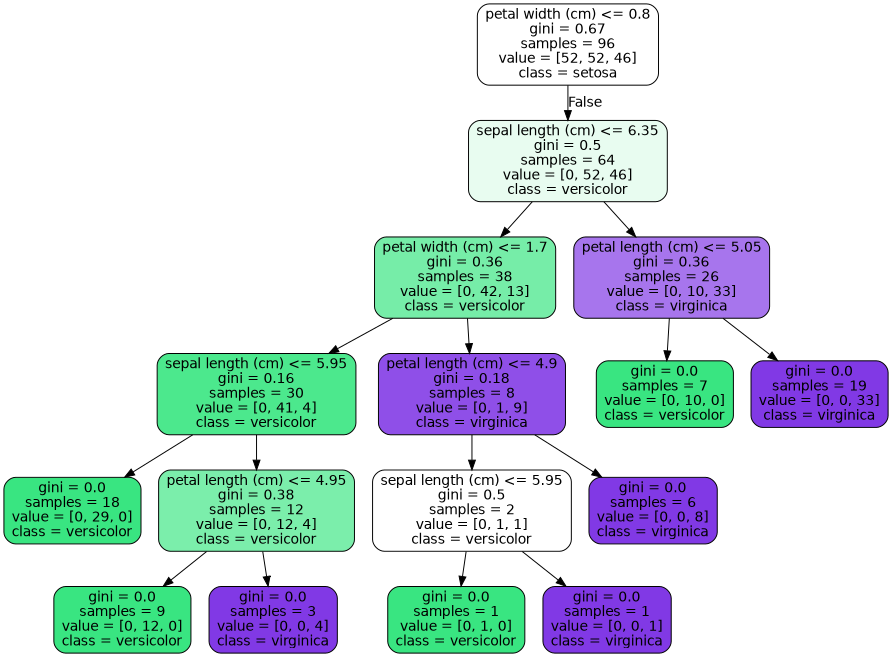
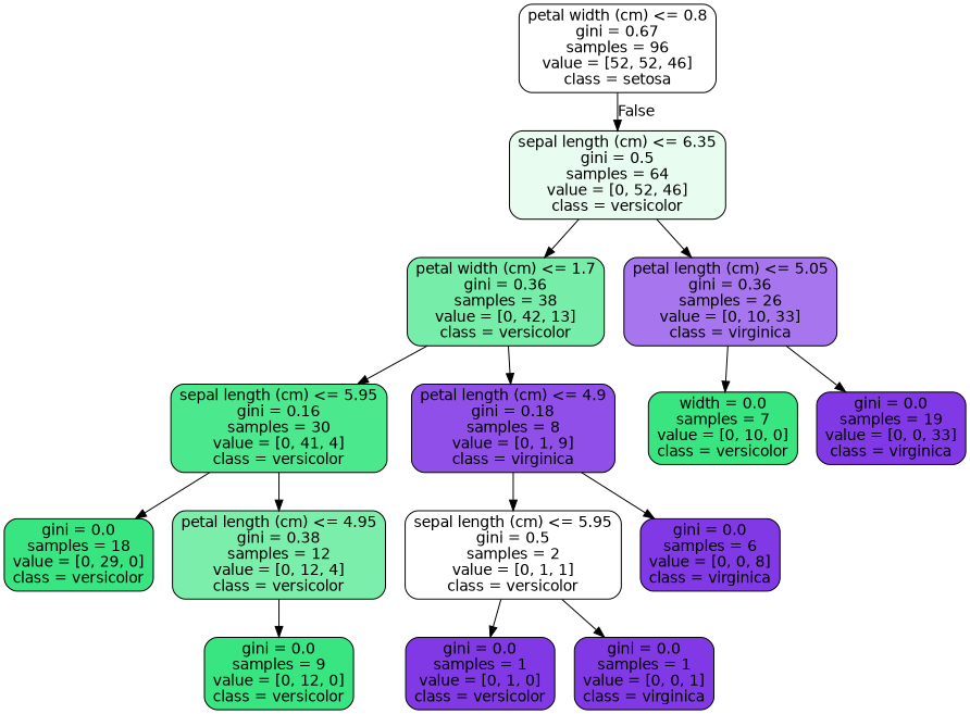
  digraph {
    node [color=black fillcolor="#39e581" fontname=helvetica shape=box style="filled, rounded"]
    edge [fontname=helvetica]
    n1 [fillcolor="#ffffff" label="petal width (cm) <= 0.8\ngini = 0.67\nsamples = 96\nvalue = [52, 52, 46]\nclass = setosa"]
    n2 [fillcolor="#e8fcf0" label="sepal length (cm) <= 6.35\ngini = 0.5\nsamples = 64\nvalue = [0, 52, 46]\nclass = versicolor"]
    n3 [fillcolor="#76eda8" label="petal width (cm) <= 1.7\ngini = 0.36\nsamples = 38\nvalue = [0, 42, 13]\nclass = versicolor"]
    n4 [fillcolor="#a775ed" label="petal length (cm) <= 5.05\ngini = 0.36\nsamples = 26\nvalue = [0, 10, 33]\nclass = virginica"]
    n5 [fillcolor="#4ce88d" label="sepal length (cm) <= 5.95\ngini = 0.16\nsamples = 30\nvalue = [0, 41, 4]\nclass = versicolor"]
    n6 [fillcolor="#8f4fe8" label="petal length (cm) <= 4.9\ngini = 0.18\nsamples = 8\nvalue = [0, 1, 9]\nclass = virginica"]
-   n7 [label="gini = 0.0\nsamples = 7\nvalue = [0, 10, 0]\nclass = versicolor"]
+   n7 [label="width = 0.0\nsamples = 7\nvalue = [0, 10, 0]\nclass = versicolor"]
    n8 [fillcolor="#8139e5" label="gini = 0.0\nsamples = 19\nvalue = [0, 0, 33]\nclass = virginica"]
    n9 [label="gini = 0.0\nsamples = 18\nvalue = [0, 29, 0]\nclass = versicolor"]
    n10 [fillcolor="#7beeab" label="petal length (cm) <= 4.95\ngini = 0.38\nsamples = 12\nvalue = [0, 12, 4]\nclass = versicolor"]
    n11 [fillcolor="#ffffff" label="sepal length (cm) <= 5.95\ngini = 0.5\nsamples = 2\nvalue = [0, 1, 1]\nclass = versicolor"]
    n12 [fillcolor="#8139e5" label="gini = 0.0\nsamples = 6\nvalue = [0, 0, 8]\nclass = virginica"]
    n13 [label="gini = 0.0\nsamples = 9\nvalue = [0, 12, 0]\nclass = versicolor"]
-   n14 [fillcolor="#8139e5" label="gini = 0.0\nsamples = 3\nvalue = [0, 0, 4]\nclass = virginica"]
-   n15 [label="gini = 0.0\nsamples = 1\nvalue = [0, 1, 0]\nclass = versicolor"]
+   n15 [fillcolor="#8139e5" label="gini = 0.0\nsamples = 1\nvalue = [0, 1, 0]\nclass = versicolor"]
    n16 [fillcolor="#8139e5" label="gini = 0.0\nsamples = 1\nvalue = [0, 0, 1]\nclass = virginica"]
    n1 -> n2 [headlabel=False labelangle=-45 labeldistance=2.5]
    n2 -> n3
    n2 -> n4
    n3 -> n5
    n3 -> n6
    n4 -> n7
    n4 -> n8
    n5 -> n9
    n5 -> n10
    n6 -> n11
    n6 -> n12
    n10 -> n13
-   n10 -> n14
    n11 -> n15
    n11 -> n16
  }
